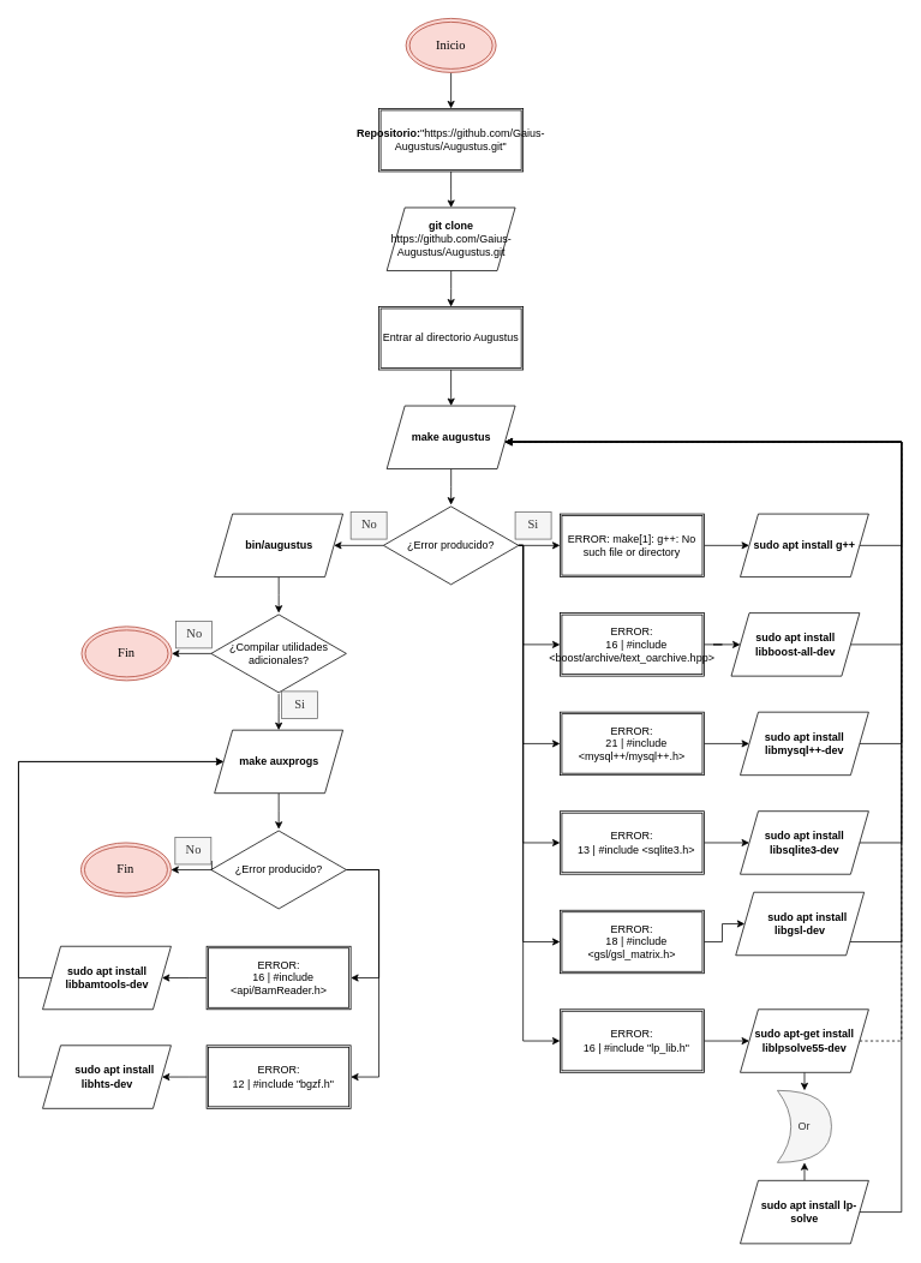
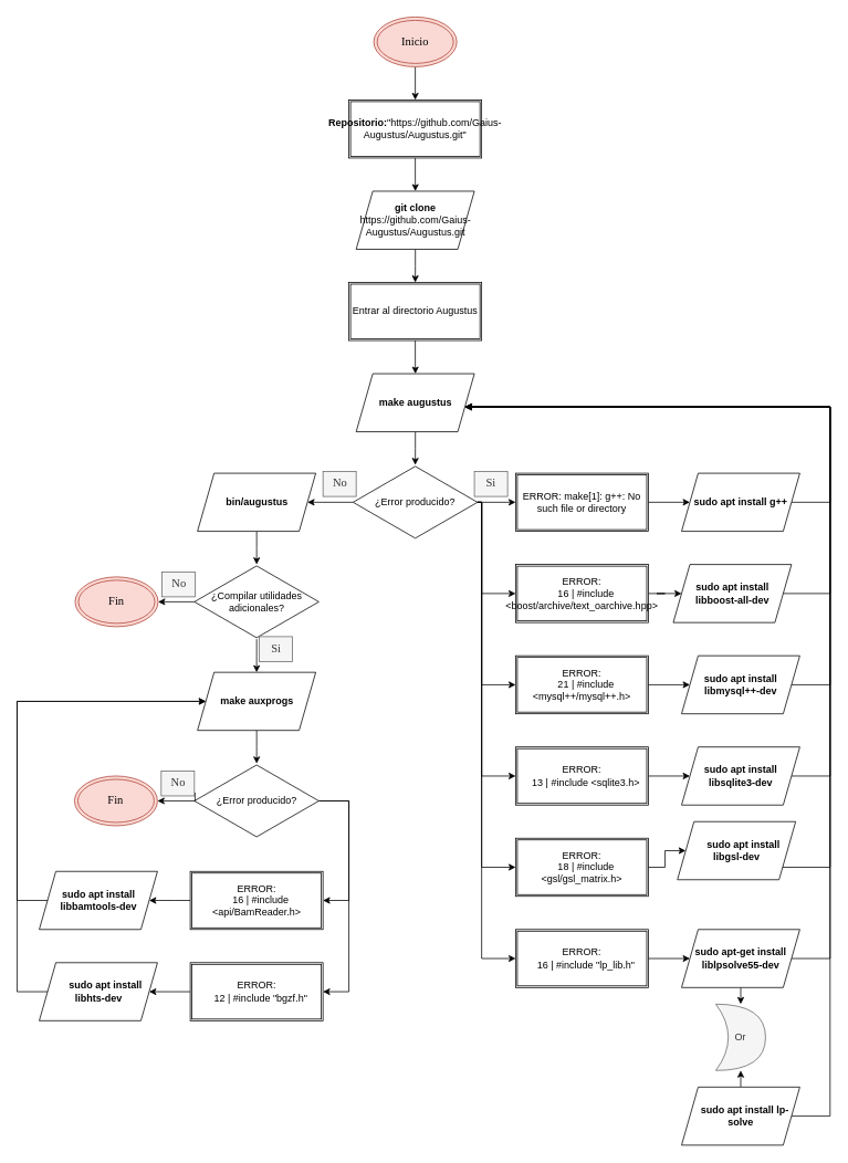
  <mxCell id="0" />
  <mxCell id="1" parent="0" />
  <mxCell id="2" style="edgeStyle=orthogonalEdgeStyle;rounded=0;orthogonalLoop=1;jettySize=auto;html=1;entryX=0.5;entryY=0;entryDx=0;entryDy=0;" edge="1" parent="1" source="3" target="46"><mxGeometry relative="1" as="geometry" /></mxCell>
  <mxCell id="3" value="&lt;font style=&quot;font-size: 14px;&quot; face=&quot;Lucida Console&quot;&gt;Inicio&lt;/font&gt;" style="ellipse;shape=doubleEllipse;whiteSpace=wrap;html=1;fillColor=#fad9d5;strokeColor=#ae4132;" vertex="1" parent="1"><mxGeometry x="450" y="20" width="100" height="60" as="geometry" /></mxCell>
  <mxCell id="4" style="edgeStyle=orthogonalEdgeStyle;rounded=0;orthogonalLoop=1;jettySize=auto;html=1;" edge="1" parent="1" source="5" target="7"><mxGeometry relative="1" as="geometry" /></mxCell>
  <mxCell id="5" value="Entrar al directorio Augustus" style="shape=ext;double=1;rounded=0;whiteSpace=wrap;html=1;" vertex="1" parent="1"><mxGeometry x="420" y="340" width="160" height="70" as="geometry" /></mxCell>
  <mxCell id="6" style="edgeStyle=orthogonalEdgeStyle;rounded=0;orthogonalLoop=1;jettySize=auto;html=1;" edge="1" parent="1" source="7" target="15"><mxGeometry relative="1" as="geometry" /></mxCell>
  <mxCell id="7" value="&lt;b&gt;make augustus&lt;/b&gt;" style="shape=parallelogram;perimeter=parallelogramPerimeter;whiteSpace=wrap;html=1;fixedSize=1;" vertex="1" parent="1"><mxGeometry x="428.75" y="450" width="142.5" height="70" as="geometry" /></mxCell>
  <mxCell id="8" style="edgeStyle=orthogonalEdgeStyle;rounded=0;orthogonalLoop=1;jettySize=auto;html=1;" edge="1" parent="1" source="15" target="17"><mxGeometry relative="1" as="geometry" /></mxCell>
  <mxCell id="9" style="edgeStyle=orthogonalEdgeStyle;rounded=0;orthogonalLoop=1;jettySize=auto;html=1;" edge="1" parent="1" source="15" target="21"><mxGeometry relative="1" as="geometry"><Array as="points"><mxPoint x="580" y="605" /><mxPoint x="580" y="715" /></Array></mxGeometry></mxCell>
  <mxCell id="10" style="edgeStyle=orthogonalEdgeStyle;rounded=0;orthogonalLoop=1;jettySize=auto;html=1;" edge="1" parent="1" source="15" target="25"><mxGeometry relative="1" as="geometry"><Array as="points"><mxPoint x="580" y="605" /><mxPoint x="580" y="825" /></Array></mxGeometry></mxCell>
  <mxCell id="11" style="edgeStyle=orthogonalEdgeStyle;rounded=0;orthogonalLoop=1;jettySize=auto;html=1;" edge="1" parent="1" source="15" target="29"><mxGeometry relative="1" as="geometry"><Array as="points"><mxPoint x="580" y="605" /><mxPoint x="580" y="935" /></Array></mxGeometry></mxCell>
  <mxCell id="12" style="edgeStyle=orthogonalEdgeStyle;rounded=0;orthogonalLoop=1;jettySize=auto;html=1;" edge="1" parent="1" source="15" target="33"><mxGeometry relative="1" as="geometry"><Array as="points"><mxPoint x="580" y="605" /><mxPoint x="580" y="1045" /></Array></mxGeometry></mxCell>
  <mxCell id="13" style="edgeStyle=orthogonalEdgeStyle;rounded=0;orthogonalLoop=1;jettySize=auto;html=1;" edge="1" parent="1" source="15" target="37"><mxGeometry relative="1" as="geometry"><Array as="points"><mxPoint x="580" y="605" /><mxPoint x="580" y="1155" /></Array></mxGeometry></mxCell>
  <mxCell id="14" style="edgeStyle=orthogonalEdgeStyle;rounded=0;orthogonalLoop=1;jettySize=auto;html=1;" edge="1" parent="1" source="15" target="55"><mxGeometry relative="1" as="geometry" /></mxCell>
  <mxCell id="15" value="¿Error producido?" style="html=1;whiteSpace=wrap;aspect=fixed;shape=isoRectangle;" vertex="1" parent="1"><mxGeometry x="425" y="560" width="150" height="90" as="geometry" /></mxCell>
  <mxCell id="16" style="edgeStyle=orthogonalEdgeStyle;rounded=0;orthogonalLoop=1;jettySize=auto;html=1;" edge="1" parent="1" source="17" target="19"><mxGeometry relative="1" as="geometry" /></mxCell>
  <mxCell id="17" value="ERROR: make[1]: g++: No such file or directory" style="shape=ext;double=1;rounded=0;whiteSpace=wrap;html=1;" vertex="1" parent="1"><mxGeometry x="621" y="570" width="160" height="70" as="geometry" /></mxCell>
  <mxCell id="18" style="edgeStyle=orthogonalEdgeStyle;rounded=0;orthogonalLoop=1;jettySize=auto;html=1;" edge="1" parent="1" source="19" target="7"><mxGeometry relative="1" as="geometry"><Array as="points"><mxPoint x="1000" y="605" /><mxPoint x="1000" y="490" /></Array></mxGeometry></mxCell>
  <mxCell id="19" value="&lt;b&gt;sudo apt install g++&lt;/b&gt;" style="shape=parallelogram;perimeter=parallelogramPerimeter;whiteSpace=wrap;html=1;fixedSize=1;" vertex="1" parent="1"><mxGeometry x="821" y="570" width="142.5" height="70" as="geometry" /></mxCell>
  <mxCell id="20" style="edgeStyle=orthogonalEdgeStyle;rounded=0;orthogonalLoop=1;jettySize=auto;html=1;" edge="1" parent="1" source="21" target="23"><mxGeometry relative="1" as="geometry" /></mxCell>
  <mxCell id="21" value="ERROR: &lt;br&gt;&amp;nbsp;&amp;nbsp; 16 | #include &amp;lt;boost/archive/text_oarchive.hpp&amp;gt;" style="shape=ext;double=1;rounded=0;whiteSpace=wrap;html=1;" vertex="1" parent="1"><mxGeometry x="621" y="680" width="160" height="70" as="geometry" /></mxCell>
  <mxCell id="22" style="edgeStyle=orthogonalEdgeStyle;rounded=0;orthogonalLoop=1;jettySize=auto;html=1;" edge="1" parent="1" source="23" target="7"><mxGeometry relative="1" as="geometry"><Array as="points"><mxPoint x="1000" y="715" /><mxPoint x="1000" y="490" /></Array></mxGeometry></mxCell>
  <mxCell id="23" value="&lt;b&gt;sudo apt install libboost-all-dev&lt;/b&gt;" style="shape=parallelogram;perimeter=parallelogramPerimeter;whiteSpace=wrap;html=1;fixedSize=1;" vertex="1" parent="1"><mxGeometry x="811" y="680" width="142.5" height="70" as="geometry" /></mxCell>
  <mxCell id="24" style="edgeStyle=orthogonalEdgeStyle;rounded=0;orthogonalLoop=1;jettySize=auto;html=1;" edge="1" parent="1" source="25" target="27"><mxGeometry relative="1" as="geometry" /></mxCell>
  <mxCell id="25" value="ERROR:&lt;br&gt;&amp;nbsp;&amp;nbsp; 21 | #include &amp;lt;mysql++/mysql++.h&amp;gt;" style="shape=ext;double=1;rounded=0;whiteSpace=wrap;html=1;" vertex="1" parent="1"><mxGeometry x="621" y="790" width="160" height="70" as="geometry" /></mxCell>
  <mxCell id="26" style="edgeStyle=orthogonalEdgeStyle;rounded=0;orthogonalLoop=1;jettySize=auto;html=1;" edge="1" parent="1" source="27" target="7"><mxGeometry relative="1" as="geometry"><Array as="points"><mxPoint x="1000" y="825" /><mxPoint x="1000" y="490" /></Array></mxGeometry></mxCell>
  <mxCell id="27" value="&lt;b&gt;sudo apt install libmysql++-dev&lt;/b&gt;" style="shape=parallelogram;perimeter=parallelogramPerimeter;whiteSpace=wrap;html=1;fixedSize=1;" vertex="1" parent="1"><mxGeometry x="821" y="790" width="142.5" height="70" as="geometry" /></mxCell>
  <mxCell id="28" style="edgeStyle=orthogonalEdgeStyle;rounded=0;orthogonalLoop=1;jettySize=auto;html=1;" edge="1" parent="1" source="29" target="31"><mxGeometry relative="1" as="geometry" /></mxCell>
  <mxCell id="29" value="ERROR: &lt;br&gt;&amp;nbsp;&amp;nbsp; 13 | #include &amp;lt;sqlite3.h&amp;gt;" style="shape=ext;double=1;rounded=0;whiteSpace=wrap;html=1;" vertex="1" parent="1"><mxGeometry x="621" y="900" width="160" height="70" as="geometry" /></mxCell>
  <mxCell id="30" style="edgeStyle=orthogonalEdgeStyle;rounded=0;orthogonalLoop=1;jettySize=auto;html=1;" edge="1" parent="1" source="31" target="7"><mxGeometry relative="1" as="geometry"><Array as="points"><mxPoint x="1000" y="935" /><mxPoint x="1000" y="490" /></Array></mxGeometry></mxCell>
  <mxCell id="31" value="&lt;div&gt;&lt;b&gt;sudo apt install libsqlite3-dev&lt;/b&gt;&lt;/div&gt;" style="shape=parallelogram;perimeter=parallelogramPerimeter;whiteSpace=wrap;html=1;fixedSize=1;" vertex="1" parent="1"><mxGeometry x="821" y="900" width="142.5" height="70" as="geometry" /></mxCell>
  <mxCell id="32" style="edgeStyle=orthogonalEdgeStyle;rounded=0;orthogonalLoop=1;jettySize=auto;html=1;" edge="1" parent="1" source="33" target="35"><mxGeometry relative="1" as="geometry" /></mxCell>
  <mxCell id="33" value="ERROR: &lt;br&gt;&amp;nbsp;&amp;nbsp; 18 | #include &amp;lt;gsl/gsl_matrix.h&amp;gt;" style="shape=ext;double=1;rounded=0;whiteSpace=wrap;html=1;" vertex="1" parent="1"><mxGeometry x="621" y="1010" width="160" height="70" as="geometry" /></mxCell>
  <mxCell id="34" style="edgeStyle=orthogonalEdgeStyle;rounded=0;orthogonalLoop=1;jettySize=auto;html=1;" edge="1" parent="1" source="35" target="7"><mxGeometry relative="1" as="geometry"><Array as="points"><mxPoint x="1000" y="1045" /><mxPoint x="1000" y="490" /></Array></mxGeometry></mxCell>
  <mxCell id="35" value="&lt;div align=&quot;center&quot;&gt;&lt;b&gt;&amp;nbsp;&amp;nbsp;&amp;nbsp;&amp;nbsp; sudo apt install libgsl-dev&lt;/b&gt;&lt;/div&gt;" style="shape=parallelogram;perimeter=parallelogramPerimeter;whiteSpace=wrap;html=1;fixedSize=1;align=center;" vertex="1" parent="1"><mxGeometry x="816" y="990" width="142.5" height="70" as="geometry" /></mxCell>
  <mxCell id="36" style="edgeStyle=orthogonalEdgeStyle;rounded=0;orthogonalLoop=1;jettySize=auto;html=1;" edge="1" parent="1" source="37" target="40"><mxGeometry relative="1" as="geometry" /></mxCell>
  <mxCell id="37" value="ERROR: &lt;br&gt;&amp;nbsp;&amp;nbsp; 16 | #include &quot;lp_lib.h&quot;" style="shape=ext;double=1;rounded=0;whiteSpace=wrap;html=1;" vertex="1" parent="1"><mxGeometry x="621" y="1120" width="160" height="70" as="geometry" /></mxCell>
  <mxCell id="38" style="edgeStyle=orthogonalEdgeStyle;rounded=0;orthogonalLoop=1;jettySize=auto;html=1;" edge="1" parent="1" source="40" target="44"><mxGeometry relative="1" as="geometry" /></mxCell>
- <mxCell id="39" style="edgeStyle=orthogonalEdgeStyle;rounded=0;orthogonalLoop=1;jettySize=auto;html=1;dashed=1;" edge="1" parent="1" source="40" target="7"><mxGeometry relative="1" as="geometry"><Array as="points"><mxPoint x="1000" y="1155" /><mxPoint x="1000" y="490" /></Array></mxGeometry></mxCell>
+ <mxCell id="39" style="edgeStyle=orthogonalEdgeStyle;rounded=0;orthogonalLoop=1;jettySize=auto;html=1;" edge="1" parent="1" source="40" target="7"><mxGeometry relative="1" as="geometry"><Array as="points"><mxPoint x="1000" y="1155" /><mxPoint x="1000" y="490" /></Array></mxGeometry></mxCell>
  <mxCell id="40" value="&lt;b&gt;sudo apt-get install liblpsolve55-dev&lt;/b&gt;" style="shape=parallelogram;perimeter=parallelogramPerimeter;whiteSpace=wrap;html=1;fixedSize=1;" vertex="1" parent="1"><mxGeometry x="821" y="1120" width="142.5" height="70" as="geometry" /></mxCell>
  <mxCell id="41" style="edgeStyle=orthogonalEdgeStyle;rounded=0;orthogonalLoop=1;jettySize=auto;html=1;" edge="1" parent="1" source="43" target="44"><mxGeometry relative="1" as="geometry" /></mxCell>
  <mxCell id="42" style="edgeStyle=orthogonalEdgeStyle;rounded=0;orthogonalLoop=1;jettySize=auto;html=1;" edge="1" parent="1" source="43" target="7"><mxGeometry relative="1" as="geometry"><Array as="points"><mxPoint x="1000" y="1345" /><mxPoint x="1000" y="490" /></Array></mxGeometry></mxCell>
  <mxCell id="43" value="&lt;b&gt;&amp;nbsp;&amp;nbsp; sudo apt install lp-solve&lt;br&gt;&lt;/b&gt;" style="shape=parallelogram;perimeter=parallelogramPerimeter;whiteSpace=wrap;html=1;fixedSize=1;" vertex="1" parent="1"><mxGeometry x="821" y="1310" width="142.5" height="70" as="geometry" /></mxCell>
  <mxCell id="44" value="&lt;div&gt;Or&lt;/div&gt;" style="shape=xor;whiteSpace=wrap;html=1;fillColor=#f5f5f5;fontColor=#333333;strokeColor=#666666;" vertex="1" parent="1"><mxGeometry x="862.25" y="1210" width="60" height="80" as="geometry" /></mxCell>
  <mxCell id="45" style="edgeStyle=orthogonalEdgeStyle;rounded=0;orthogonalLoop=1;jettySize=auto;html=1;" edge="1" parent="1" source="46" target="48"><mxGeometry relative="1" as="geometry" /></mxCell>
  <mxCell id="46" value="&lt;b&gt;Repositorio:&lt;/b&gt;&quot;https://github.com/Gaius-Augustus/Augustus.git&quot;" style="shape=ext;double=1;rounded=0;whiteSpace=wrap;html=1;" vertex="1" parent="1"><mxGeometry x="420" y="120" width="160" height="70" as="geometry" /></mxCell>
  <mxCell id="47" style="edgeStyle=orthogonalEdgeStyle;rounded=0;orthogonalLoop=1;jettySize=auto;html=1;" edge="1" parent="1" source="48" target="5"><mxGeometry relative="1" as="geometry" /></mxCell>
  <mxCell id="48" value="&lt;b&gt;git clone&lt;/b&gt; https://github.com/Gaius-Augustus/Augustus.git" style="shape=parallelogram;perimeter=parallelogramPerimeter;whiteSpace=wrap;html=1;fixedSize=1;" vertex="1" parent="1"><mxGeometry x="428.75" y="230" width="142.5" height="70" as="geometry" /></mxCell>
  <mxCell id="49" value="&lt;font style=&quot;font-size: 14px;&quot; face=&quot;Lucida Console&quot;&gt;Si&lt;/font&gt;" style="text;html=1;align=center;verticalAlign=middle;resizable=0;points=[];autosize=1;fillColor=#f5f5f5;fontColor=#333333;strokeColor=#666666;" vertex="1" parent="1"><mxGeometry x="571.25" y="568" width="40" height="30" as="geometry" /></mxCell>
  <mxCell id="50" value="&lt;font style=&quot;font-size: 14px;&quot; face=&quot;Lucida Console&quot;&gt;No&lt;/font&gt;" style="text;html=1;align=center;verticalAlign=middle;resizable=0;points=[];autosize=1;fillColor=#f5f5f5;fontColor=#333333;strokeColor=#666666;" vertex="1" parent="1"><mxGeometry x="388.75" y="568" width="40" height="30" as="geometry" /></mxCell>
  <mxCell id="51" style="edgeStyle=orthogonalEdgeStyle;rounded=0;orthogonalLoop=1;jettySize=auto;html=1;" edge="1" parent="1" source="53" target="56"><mxGeometry relative="1" as="geometry" /></mxCell>
  <mxCell id="52" style="edgeStyle=orthogonalEdgeStyle;rounded=0;orthogonalLoop=1;jettySize=auto;html=1;" edge="1" parent="1" source="53"><mxGeometry relative="1" as="geometry"><mxPoint x="308.75" y="810" as="targetPoint" /></mxGeometry></mxCell>
  <mxCell id="53" value="&lt;div align=&quot;center&quot;&gt;¿Compilar utilidades adicionales?&lt;/div&gt;" style="html=1;whiteSpace=wrap;aspect=fixed;shape=isoRectangle;align=center;" vertex="1" parent="1"><mxGeometry x="233.75" y="680" width="150" height="90" as="geometry" /></mxCell>
  <mxCell id="54" style="edgeStyle=orthogonalEdgeStyle;rounded=0;orthogonalLoop=1;jettySize=auto;html=1;" edge="1" parent="1" source="55" target="53"><mxGeometry relative="1" as="geometry" /></mxCell>
  <mxCell id="55" value="&lt;b&gt;bin/augustus&lt;/b&gt;" style="shape=parallelogram;perimeter=parallelogramPerimeter;whiteSpace=wrap;html=1;fixedSize=1;" vertex="1" parent="1"><mxGeometry x="237.5" y="570" width="142.5" height="70" as="geometry" /></mxCell>
  <mxCell id="56" value="&lt;font style=&quot;font-size: 14px;&quot; face=&quot;Lucida Console&quot;&gt;Fin&lt;/font&gt;" style="ellipse;shape=doubleEllipse;whiteSpace=wrap;html=1;fillColor=#fad9d5;strokeColor=#ae4132;" vertex="1" parent="1"><mxGeometry x="90" y="695" width="100" height="60" as="geometry" /></mxCell>
  <mxCell id="57" value="&lt;font style=&quot;font-size: 14px;&quot; face=&quot;Lucida Console&quot;&gt;No&lt;/font&gt;" style="text;html=1;align=center;verticalAlign=middle;resizable=0;points=[];autosize=1;strokeColor=#666666;fillColor=#f5f5f5;fontColor=#333333;" vertex="1" parent="1"><mxGeometry x="194.5" y="689" width="40" height="30" as="geometry" /></mxCell>
  <mxCell id="58" style="edgeStyle=orthogonalEdgeStyle;rounded=0;orthogonalLoop=1;jettySize=auto;html=1;" edge="1" parent="1" source="59" target="62"><mxGeometry relative="1" as="geometry" /></mxCell>
  <mxCell id="59" value="&lt;b&gt;make auxprogs&lt;/b&gt;" style="shape=parallelogram;perimeter=parallelogramPerimeter;whiteSpace=wrap;html=1;fixedSize=1;" vertex="1" parent="1"><mxGeometry x="237.5" y="810" width="142.5" height="70" as="geometry" /></mxCell>
  <mxCell id="60" style="edgeStyle=orthogonalEdgeStyle;rounded=0;orthogonalLoop=1;jettySize=auto;html=1;" edge="1" parent="1" source="62" target="68"><mxGeometry relative="1" as="geometry"><Array as="points"><mxPoint x="420" y="965" /><mxPoint x="420" y="1085" /></Array></mxGeometry></mxCell>
  <mxCell id="61" style="edgeStyle=orthogonalEdgeStyle;rounded=0;orthogonalLoop=1;jettySize=auto;html=1;" edge="1" parent="1" source="62" target="72"><mxGeometry relative="1" as="geometry"><Array as="points"><mxPoint x="420" y="965" /><mxPoint x="420" y="1195" /></Array></mxGeometry></mxCell>
  <mxCell id="62" value="¿Error producido?" style="html=1;whiteSpace=wrap;aspect=fixed;shape=isoRectangle;" vertex="1" parent="1"><mxGeometry x="233.75" y="920" width="150" height="90" as="geometry" /></mxCell>
  <mxCell id="63" value="&lt;font style=&quot;font-size: 14px;&quot; face=&quot;Lucida Console&quot;&gt;Si&lt;/font&gt;" style="text;html=1;align=center;verticalAlign=middle;resizable=0;points=[];autosize=1;strokeColor=#666666;fillColor=#f5f5f5;fontColor=#333333;" vertex="1" parent="1"><mxGeometry x="312" y="767" width="40" height="30" as="geometry" /></mxCell>
  <mxCell id="64" style="edgeStyle=orthogonalEdgeStyle;rounded=0;orthogonalLoop=1;jettySize=auto;html=1;exitX=1.019;exitY=0.867;exitDx=0;exitDy=0;exitPerimeter=0;" edge="1" parent="1" target="65" source="66"><mxGeometry relative="1" as="geometry"><mxPoint x="233.25" y="965" as="sourcePoint" /><Array as="points"><mxPoint x="210" y="965" /><mxPoint x="210" y="965" /></Array></mxGeometry></mxCell>
  <mxCell id="65" value="&lt;font style=&quot;font-size: 14px;&quot; face=&quot;Lucida Console&quot;&gt;Fin&lt;/font&gt;" style="ellipse;shape=doubleEllipse;whiteSpace=wrap;html=1;fillColor=#fad9d5;strokeColor=#ae4132;" vertex="1" parent="1"><mxGeometry x="89.25" y="935" width="100" height="60" as="geometry" /></mxCell>
  <mxCell id="66" value="&lt;font style=&quot;font-size: 14px;&quot; face=&quot;Lucida Console&quot;&gt;No&lt;/font&gt;" style="text;html=1;align=center;verticalAlign=middle;resizable=0;points=[];autosize=1;strokeColor=#666666;fillColor=#f5f5f5;fontColor=#333333;" vertex="1" parent="1"><mxGeometry x="193.75" y="929" width="40" height="30" as="geometry" /></mxCell>
  <mxCell id="67" style="edgeStyle=orthogonalEdgeStyle;rounded=0;orthogonalLoop=1;jettySize=auto;html=1;" edge="1" parent="1" source="68" target="70"><mxGeometry relative="1" as="geometry" /></mxCell>
  <mxCell id="68" value="&lt;div&gt;ERROR: &lt;br&gt;&lt;/div&gt;&amp;nbsp;&amp;nbsp; 16 | #include &amp;lt;api/BamReader.h&amp;gt;" style="shape=ext;double=1;rounded=0;whiteSpace=wrap;html=1;" vertex="1" parent="1"><mxGeometry x="228.75" y="1050" width="160" height="70" as="geometry" /></mxCell>
  <mxCell id="69" style="edgeStyle=orthogonalEdgeStyle;rounded=0;orthogonalLoop=1;jettySize=auto;html=1;" edge="1" parent="1" source="70" target="59"><mxGeometry relative="1" as="geometry"><Array as="points"><mxPoint x="20" y="1085" /><mxPoint x="20" y="845" /></Array></mxGeometry></mxCell>
  <mxCell id="70" value="&lt;b&gt;sudo apt install libbamtools-dev&lt;/b&gt;" style="shape=parallelogram;perimeter=parallelogramPerimeter;whiteSpace=wrap;html=1;fixedSize=1;" vertex="1" parent="1"><mxGeometry x="46.75" y="1050" width="142.5" height="70" as="geometry" /></mxCell>
  <mxCell id="71" style="edgeStyle=orthogonalEdgeStyle;rounded=0;orthogonalLoop=1;jettySize=auto;html=1;" edge="1" parent="1" source="72" target="74"><mxGeometry relative="1" as="geometry" /></mxCell>
  <mxCell id="72" value="ERROR: &lt;br&gt;&amp;nbsp;&amp;nbsp; 12 | #include &quot;bgzf.h&quot;" style="shape=ext;double=1;rounded=0;whiteSpace=wrap;html=1;" vertex="1" parent="1"><mxGeometry x="228.75" y="1160" width="160" height="70" as="geometry" /></mxCell>
  <mxCell id="73" style="edgeStyle=orthogonalEdgeStyle;rounded=0;orthogonalLoop=1;jettySize=auto;html=1;" edge="1" parent="1" source="74" target="59"><mxGeometry relative="1" as="geometry"><Array as="points"><mxPoint x="20" y="1195" /><mxPoint x="20" y="845" /></Array></mxGeometry></mxCell>
  <mxCell id="74" value="&lt;b&gt;&amp;nbsp; &amp;nbsp;&amp;nbsp; sudo apt install libhts-dev&lt;/b&gt;" style="shape=parallelogram;perimeter=parallelogramPerimeter;whiteSpace=wrap;html=1;fixedSize=1;" vertex="1" parent="1"><mxGeometry x="46.75" y="1160" width="142.5" height="70" as="geometry" /></mxCell>
